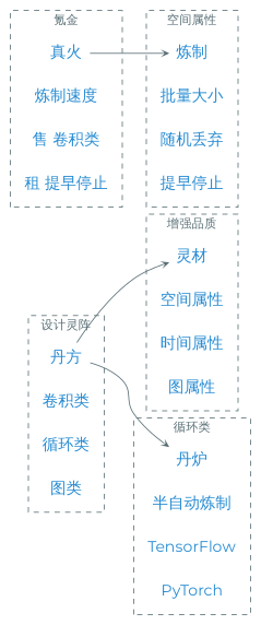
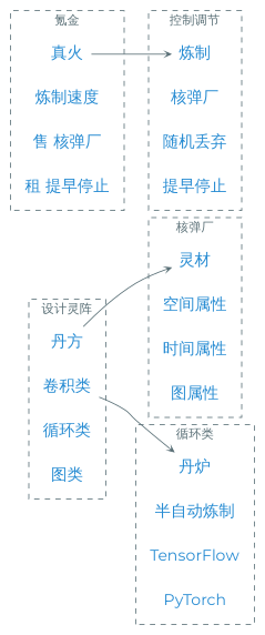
  digraph {
    fontname=Montserrat
    nodesep=0.2
    rankdir=LR
    ranksep=0.4
    node [color="#586e75" fontcolor="#268bd2" fontname=Montserrat fontsize=18 shape=plaintext]
    edge [arrowhead=vee arrowsize=0.6 color="#586e75" fontcolor="#268bd2" fontname=Montserrat fontsize=14]
    "灵材"
    "空间属性"
    "时间属性"
    "图属性"
    "丹方"
    "卷积类"
    "循环类"
    "图类"
    "丹炉"
    "半自动炼制"
    TensorFlow
    PyTorch
    "真火"
    "炼制速度"
-   "售 核弹厂" [label="售 卷积类"]
+   "售 核弹厂"
    n16 [label="租 提早停止"]
    "炼制"
-   "批量大小"
+   "批量大小" [label="核弹厂"]
    "随机丢弃"
    "提早停止"
    subgraph cluster_1 {
      color="#586e75"
      fontcolor="#586e75"
-     label="增强品质"
+     label="核弹厂"
      style=dashed
      "灵材"
      "空间属性"
      "时间属性"
      "图属性"
    }
    subgraph cluster_2 {
      color="#586e75"
      fontcolor="#586e75"
      label="设计灵阵"
      style=dashed
      "丹方"
      "卷积类"
      "循环类"
      "图类"
    }
    subgraph cluster_3 {
      color="#586e75"
      fontcolor="#586e75"
      label="循环类"
      style=dashed
      "丹炉"
      "半自动炼制"
      TensorFlow
      PyTorch
    }
    subgraph cluster_4 {
      color="#586e75"
      fontcolor="#586e75"
      label="氪金"
      style=dashed
      "真火"
      "炼制速度"
      "售 核弹厂"
      n16
    }
    subgraph cluster_5 {
      color="#586e75"
      fontcolor="#586e75"
-     label="空间属性"
+     label="控制调节"
      style=dashed
      "炼制"
      "批量大小"
      "随机丢弃"
      "提早停止"
    }
    "丹方" -> "灵材"
-   "丹方" -> "丹炉"
+   "卷积类" -> "丹炉"
    "真火" -> "炼制"
  }
